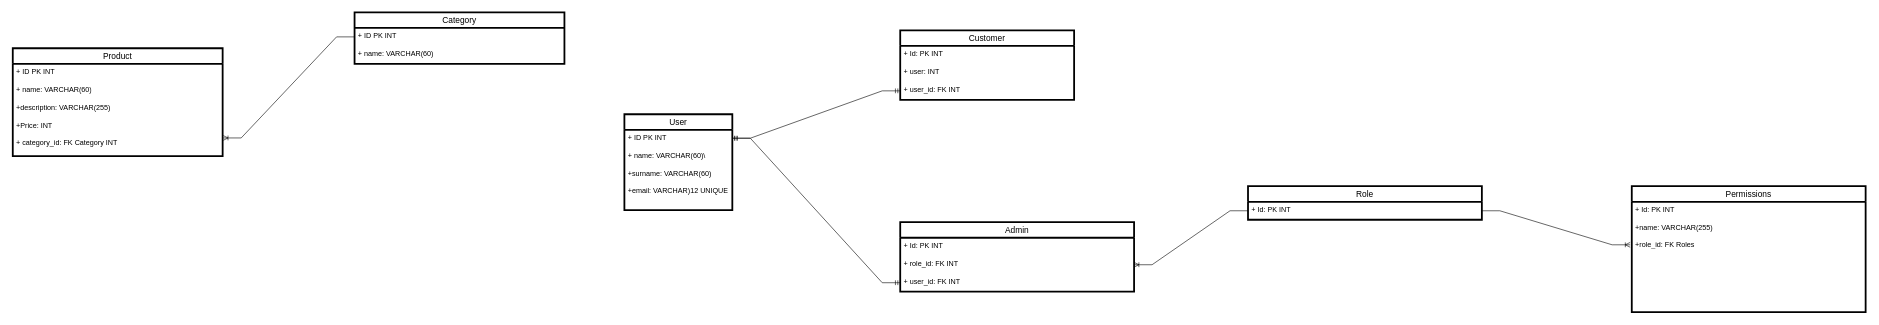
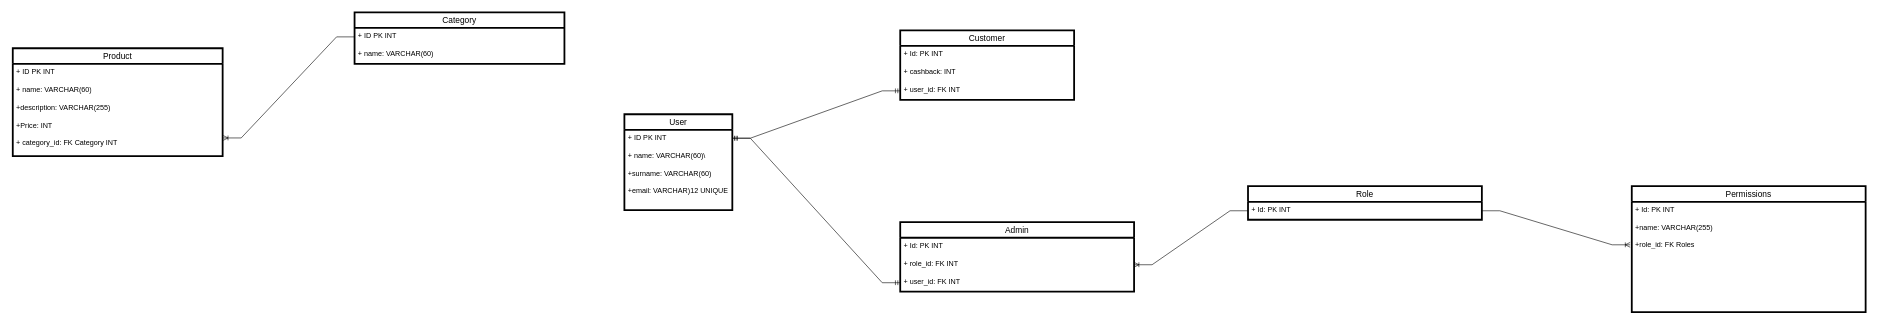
  <mxCell id="0" />
  <mxCell id="1" parent="0" />
  <mxCell id="2" value="Product" style="swimlane;fontStyle=0;childLayout=stackLayout;horizontal=1;startSize=26;horizontalStack=0;resizeParent=1;resizeParentMax=0;resizeLast=0;collapsible=1;marginBottom=0;align=center;fontSize=14;strokeWidth=3;" vertex="1" parent="1"><mxGeometry x="20" y="80" width="350" height="180" as="geometry"><mxRectangle x="250" y="350" width="90" height="30" as="alternateBounds" /></mxGeometry></mxCell>
  <mxCell id="3" value="+ ID PK INT&amp;nbsp;" style="text;strokeColor=none;fillColor=none;spacingLeft=4;spacingRight=4;overflow=hidden;rotatable=0;points=[[0,0.5],[1,0.5]];portConstraint=eastwest;fontSize=12;whiteSpace=wrap;html=1;" vertex="1" parent="2"><mxGeometry y="26" width="350" height="30" as="geometry" /></mxCell>
  <mxCell id="4" value="+ name: VARCHAR(60)" style="text;strokeColor=none;fillColor=none;spacingLeft=4;spacingRight=4;overflow=hidden;rotatable=0;points=[[0,0.5],[1,0.5]];portConstraint=eastwest;fontSize=12;whiteSpace=wrap;html=1;" vertex="1" parent="2"><mxGeometry y="56" width="350" height="30" as="geometry" /></mxCell>
  <mxCell id="5" value="+description: VARCHAR(255)&amp;nbsp;&lt;br&gt;&lt;br&gt;+Price: INT&amp;nbsp;&lt;br&gt;&lt;br&gt;+ category_id: FK Category INT" style="text;strokeColor=none;fillColor=none;spacingLeft=4;spacingRight=4;overflow=hidden;rotatable=0;points=[[0,0.5],[1,0.5]];portConstraint=eastwest;fontSize=12;whiteSpace=wrap;html=1;strokeWidth=10;perimeterSpacing=2;" vertex="1" parent="2"><mxGeometry y="86" width="350" height="94" as="geometry" /></mxCell>
  <mxCell id="6" value="Category" style="swimlane;fontStyle=0;childLayout=stackLayout;horizontal=1;startSize=26;horizontalStack=0;resizeParent=1;resizeParentMax=0;resizeLast=0;collapsible=1;marginBottom=0;align=center;fontSize=14;strokeWidth=3;" vertex="1" parent="1"><mxGeometry x="590" y="20" width="350" height="86" as="geometry"><mxRectangle x="250" y="350" width="90" height="30" as="alternateBounds" /></mxGeometry></mxCell>
  <mxCell id="7" value="+ ID PK INT&amp;nbsp;" style="text;strokeColor=none;fillColor=none;spacingLeft=4;spacingRight=4;overflow=hidden;rotatable=0;points=[[0,0.5],[1,0.5]];portConstraint=eastwest;fontSize=12;whiteSpace=wrap;html=1;" vertex="1" parent="6"><mxGeometry y="26" width="350" height="30" as="geometry" /></mxCell>
  <mxCell id="8" value="+ name: VARCHAR(60)" style="text;strokeColor=none;fillColor=none;spacingLeft=4;spacingRight=4;overflow=hidden;rotatable=0;points=[[0,0.5],[1,0.5]];portConstraint=eastwest;fontSize=12;whiteSpace=wrap;html=1;" vertex="1" parent="6"><mxGeometry y="56" width="350" height="30" as="geometry" /></mxCell>
  <mxCell id="9" value="" style="edgeStyle=entityRelationEdgeStyle;fontSize=12;html=1;endArrow=ERoneToMany;rounded=0;entryX=0.997;entryY=0.669;entryDx=0;entryDy=0;entryPerimeter=0;exitX=0;exitY=0.5;exitDx=0;exitDy=0;" edge="1" parent="1" source="7" target="5"><mxGeometry width="100" height="100" relative="1" as="geometry"><mxPoint x="530" y="120" as="sourcePoint" /><mxPoint x="430" y="70" as="targetPoint" /></mxGeometry></mxCell>
  <mxCell id="10" value="User" style="swimlane;fontStyle=0;childLayout=stackLayout;horizontal=1;startSize=26;horizontalStack=0;resizeParent=1;resizeParentMax=0;resizeLast=0;collapsible=1;marginBottom=0;align=center;fontSize=14;strokeWidth=3;" vertex="1" parent="1"><mxGeometry x="1040" y="190" width="180" height="160" as="geometry" /></mxCell>
  <mxCell id="11" value="+ ID PK INT&amp;nbsp;" style="text;strokeColor=none;fillColor=none;spacingLeft=4;spacingRight=4;overflow=hidden;rotatable=0;points=[[0,0.5],[1,0.5]];portConstraint=eastwest;fontSize=12;whiteSpace=wrap;html=1;" vertex="1" parent="10"><mxGeometry y="26" width="180" height="30" as="geometry" /></mxCell>
  <mxCell id="12" value="+ name: VARCHAR(60)\&lt;br&gt;&lt;br&gt;+surname: VARCHAR(60)&lt;br&gt;&lt;br&gt;+email: VARCHAR)12 UNIQUE" style="text;strokeColor=none;fillColor=none;spacingLeft=4;spacingRight=4;overflow=hidden;rotatable=0;points=[[0,0.5],[1,0.5]];portConstraint=eastwest;fontSize=12;whiteSpace=wrap;html=1;" vertex="1" parent="10"><mxGeometry y="56" width="180" height="104" as="geometry" /></mxCell>
  <mxCell id="13" value="Customer" style="swimlane;fontStyle=0;childLayout=stackLayout;horizontal=1;startSize=26;horizontalStack=0;resizeParent=1;resizeParentMax=0;resizeLast=0;collapsible=1;marginBottom=0;align=center;fontSize=14;strokeWidth=3;" vertex="1" parent="1"><mxGeometry x="1500" y="50" width="290" height="116" as="geometry" /></mxCell>
  <mxCell id="14" value="+ Id: PK INT" style="text;strokeColor=none;fillColor=none;spacingLeft=4;spacingRight=4;overflow=hidden;rotatable=0;points=[[0,0.5],[1,0.5]];portConstraint=eastwest;fontSize=12;whiteSpace=wrap;html=1;" vertex="1" parent="13"><mxGeometry y="26" width="290" height="30" as="geometry" /></mxCell>
- <mxCell id="15" value="+ user: INT" style="text;strokeColor=none;fillColor=none;spacingLeft=4;spacingRight=4;overflow=hidden;rotatable=0;points=[[0,0.5],[1,0.5]];portConstraint=eastwest;fontSize=12;whiteSpace=wrap;html=1;" vertex="1" parent="13"><mxGeometry y="56" width="290" height="30" as="geometry" /></mxCell>
+ <mxCell id="15" value="+ cashback: INT" style="text;strokeColor=none;fillColor=none;spacingLeft=4;spacingRight=4;overflow=hidden;rotatable=0;points=[[0,0.5],[1,0.5]];portConstraint=eastwest;fontSize=12;whiteSpace=wrap;html=1;" vertex="1" parent="13"><mxGeometry y="56" width="290" height="30" as="geometry" /></mxCell>
  <mxCell id="16" value="+ user_id: FK INT" style="text;strokeColor=none;fillColor=none;spacingLeft=4;spacingRight=4;overflow=hidden;rotatable=0;points=[[0,0.5],[1,0.5]];portConstraint=eastwest;fontSize=12;whiteSpace=wrap;html=1;" vertex="1" parent="13"><mxGeometry y="86" width="290" height="30" as="geometry" /></mxCell>
  <mxCell id="17" value="Admin" style="swimlane;fontStyle=0;childLayout=stackLayout;horizontal=1;startSize=26;horizontalStack=0;resizeParent=1;resizeParentMax=0;resizeLast=0;collapsible=1;marginBottom=0;align=center;fontSize=14;strokeWidth=3;" vertex="1" parent="1"><mxGeometry x="1500" y="370" width="390" height="116" as="geometry" /></mxCell>
  <mxCell id="18" value="+ Id: PK INT" style="text;strokeColor=none;fillColor=none;spacingLeft=4;spacingRight=4;overflow=hidden;rotatable=0;points=[[0,0.5],[1,0.5]];portConstraint=eastwest;fontSize=12;whiteSpace=wrap;html=1;" vertex="1" parent="17"><mxGeometry y="26" width="390" height="30" as="geometry" /></mxCell>
  <mxCell id="19" value="+ role_id: FK INT" style="text;strokeColor=none;fillColor=none;spacingLeft=4;spacingRight=4;overflow=hidden;rotatable=0;points=[[0,0.5],[1,0.5]];portConstraint=eastwest;fontSize=12;whiteSpace=wrap;html=1;" vertex="1" parent="17"><mxGeometry y="56" width="390" height="30" as="geometry" /></mxCell>
  <mxCell id="20" value="+ user_id: FK INT" style="text;strokeColor=none;fillColor=none;spacingLeft=4;spacingRight=4;overflow=hidden;rotatable=0;points=[[0,0.5],[1,0.5]];portConstraint=eastwest;fontSize=12;whiteSpace=wrap;html=1;" vertex="1" parent="17"><mxGeometry y="86" width="390" height="30" as="geometry" /></mxCell>
  <mxCell id="21" value="" style="edgeStyle=entityRelationEdgeStyle;fontSize=12;html=1;endArrow=ERmandOne;startArrow=ERmandOne;rounded=0;entryX=0;entryY=0.5;entryDx=0;entryDy=0;" edge="1" parent="1" target="16"><mxGeometry width="100" height="100" relative="1" as="geometry"><mxPoint x="1220" y="230" as="sourcePoint" /><mxPoint x="1320" y="130" as="targetPoint" /></mxGeometry></mxCell>
  <mxCell id="22" value="" style="edgeStyle=entityRelationEdgeStyle;fontSize=12;html=1;endArrow=ERmandOne;startArrow=ERmandOne;rounded=0;entryX=0;entryY=0.5;entryDx=0;entryDy=0;" edge="1" parent="1" target="20"><mxGeometry width="100" height="100" relative="1" as="geometry"><mxPoint x="1220" y="230" as="sourcePoint" /><mxPoint x="1320" y="130" as="targetPoint" /></mxGeometry></mxCell>
  <mxCell id="23" value="Role" style="swimlane;fontStyle=0;childLayout=stackLayout;horizontal=1;startSize=26;horizontalStack=0;resizeParent=1;resizeParentMax=0;resizeLast=0;collapsible=1;marginBottom=0;align=center;fontSize=14;strokeWidth=3;" vertex="1" parent="1"><mxGeometry x="2080" y="310" width="390" height="56" as="geometry" /></mxCell>
  <mxCell id="24" value="+ Id: PK INT" style="text;strokeColor=none;fillColor=none;spacingLeft=4;spacingRight=4;overflow=hidden;rotatable=0;points=[[0,0.5],[1,0.5]];portConstraint=eastwest;fontSize=12;whiteSpace=wrap;html=1;" vertex="1" parent="23"><mxGeometry y="26" width="390" height="30" as="geometry" /></mxCell>
  <mxCell id="25" value="" style="edgeStyle=entityRelationEdgeStyle;fontSize=12;html=1;endArrow=ERoneToMany;rounded=0;entryX=1;entryY=0.5;entryDx=0;entryDy=0;exitX=0;exitY=0.5;exitDx=0;exitDy=0;" edge="1" parent="1" source="24" target="19"><mxGeometry width="100" height="100" relative="1" as="geometry"><mxPoint x="1900" y="330" as="sourcePoint" /><mxPoint x="2000" y="230" as="targetPoint" /></mxGeometry></mxCell>
  <mxCell id="26" value="Permissions" style="swimlane;fontStyle=0;childLayout=stackLayout;horizontal=1;startSize=26;horizontalStack=0;resizeParent=1;resizeParentMax=0;resizeLast=0;collapsible=1;marginBottom=0;align=center;fontSize=14;strokeWidth=3;" vertex="1" parent="1"><mxGeometry x="2720" y="310" width="390" height="210" as="geometry" /></mxCell>
  <mxCell id="27" value="+ Id: PK INT&amp;nbsp;&lt;br&gt;&lt;br&gt;+name: VARCHAR(255)&lt;br&gt;&lt;br&gt;+role_id: FK Roles" style="text;strokeColor=none;fillColor=none;spacingLeft=4;spacingRight=4;overflow=hidden;rotatable=0;points=[[0,0.5],[1,0.5]];portConstraint=eastwest;fontSize=12;whiteSpace=wrap;html=1;" vertex="1" parent="26"><mxGeometry y="26" width="390" height="184" as="geometry" /></mxCell>
  <mxCell id="28" value="" style="edgeStyle=entityRelationEdgeStyle;fontSize=12;html=1;endArrow=ERoneToMany;rounded=0;exitX=1;exitY=0.5;exitDx=0;exitDy=0;entryX=-0.007;entryY=0.39;entryDx=0;entryDy=0;entryPerimeter=0;" edge="1" parent="1" source="24" target="27"><mxGeometry width="100" height="100" relative="1" as="geometry"><mxPoint x="2540" y="370" as="sourcePoint" /><mxPoint x="2640" y="270" as="targetPoint" /></mxGeometry></mxCell>
